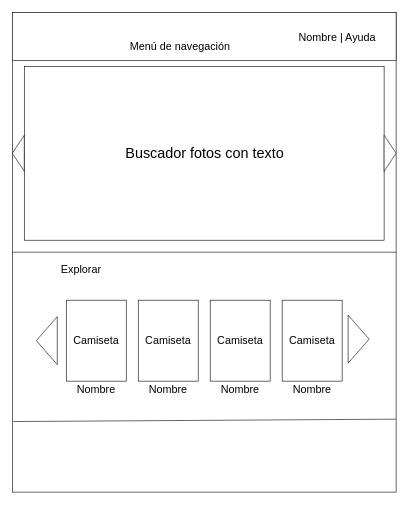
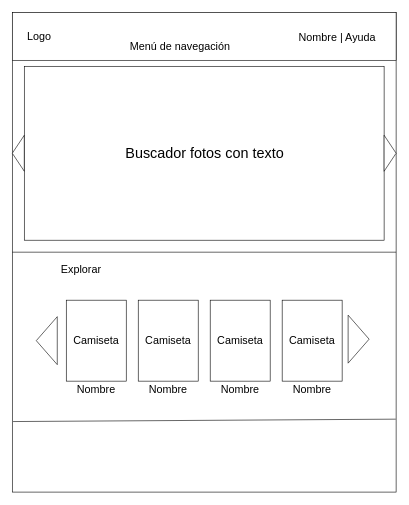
  <mxCell id="0" />
  <mxCell id="1" parent="0" />
  <mxCell id="2" value="" style="rounded=0;whiteSpace=wrap;html=1;" parent="1" vertex="1"><mxGeometry x="20" y="20" width="640" height="800" as="geometry" /></mxCell>
  <mxCell id="3" value="" style="rounded=0;whiteSpace=wrap;html=1;" parent="1" vertex="1"><mxGeometry x="20" y="20" width="640" height="80" as="geometry" /></mxCell>
+ <mxCell id="4" value="&lt;font style=&quot;font-size: 18px&quot;&gt;Logo&lt;/font&gt;" style="text;html=1;strokeColor=none;fillColor=none;align=center;verticalAlign=middle;whiteSpace=wrap;rounded=0;" parent="1" vertex="1"><mxGeometry x="30" y="35" width="70" height="50" as="geometry" /></mxCell>
  <mxCell id="5" value="" style="endArrow=none;html=1;fontSize=24;exitX=0.002;exitY=0.853;exitDx=0;exitDy=0;exitPerimeter=0;entryX=0.999;entryY=0.848;entryDx=0;entryDy=0;entryPerimeter=0;" parent="1" source="2" target="2" edge="1"><mxGeometry width="50" height="50" relative="1" as="geometry"><mxPoint x="300" y="450" as="sourcePoint" /><mxPoint x="350" y="400" as="targetPoint" /></mxGeometry></mxCell>
  <mxCell id="6" value="&lt;font style=&quot;font-size: 18px&quot;&gt;Menú de navegación&lt;/font&gt;" style="text;html=1;strokeColor=none;fillColor=none;align=center;verticalAlign=middle;whiteSpace=wrap;rounded=0;fontSize=24;" parent="1" vertex="1"><mxGeometry x="170" y="60" width="260" height="30" as="geometry" /></mxCell>
  <mxCell id="7" value="&lt;font style=&quot;font-size: 18px&quot;&gt;Nombre | Ayuda&lt;/font&gt;" style="text;html=1;strokeColor=none;fillColor=none;align=center;verticalAlign=middle;whiteSpace=wrap;rounded=0;fontSize=24;" parent="1" vertex="1"><mxGeometry x="470" y="45" width="184" height="30" as="geometry" /></mxCell>
  <mxCell id="8" value="" style="endArrow=none;html=1;fontSize=18;exitX=0;exitY=0.5;exitDx=0;exitDy=0;entryX=1;entryY=0.5;entryDx=0;entryDy=0;" parent="1" source="2" target="2" edge="1"><mxGeometry width="50" height="50" relative="1" as="geometry"><mxPoint x="300" y="340" as="sourcePoint" /><mxPoint x="350" y="290" as="targetPoint" /></mxGeometry></mxCell>
  <mxCell id="9" value="Explorar" style="text;html=1;strokeColor=none;fillColor=none;align=center;verticalAlign=middle;whiteSpace=wrap;rounded=0;fontSize=18;" parent="1" vertex="1"><mxGeometry x="45" y="425" width="180" height="50" as="geometry" /></mxCell>
  <mxCell id="10" value="" style="rounded=0;whiteSpace=wrap;html=1;fontSize=18;" parent="1" vertex="1"><mxGeometry x="40" y="110" width="600" height="290" as="geometry" /></mxCell>
  <mxCell id="11" value="Buscador fotos con texto" style="text;html=1;strokeColor=none;fillColor=none;align=center;verticalAlign=middle;whiteSpace=wrap;rounded=0;fontSize=24;" parent="1" vertex="1"><mxGeometry x="52" y="115" width="578" height="280" as="geometry" /></mxCell>
  <mxCell id="12" value="" style="rounded=0;whiteSpace=wrap;html=1;fontSize=18;" parent="1" vertex="1"><mxGeometry x="110" y="500" width="100" height="135" as="geometry" /></mxCell>
  <mxCell id="13" value="" style="rounded=0;whiteSpace=wrap;html=1;fontSize=18;" parent="1" vertex="1"><mxGeometry x="230" y="500" width="100" height="135" as="geometry" /></mxCell>
  <mxCell id="14" value="" style="rounded=0;whiteSpace=wrap;html=1;fontSize=18;" parent="1" vertex="1"><mxGeometry x="350" y="500" width="100" height="135" as="geometry" /></mxCell>
  <mxCell id="15" value="" style="rounded=0;whiteSpace=wrap;html=1;fontSize=18;" parent="1" vertex="1"><mxGeometry x="470" y="500" width="100" height="135" as="geometry" /></mxCell>
  <mxCell id="16" value="Camiseta" style="text;html=1;strokeColor=none;fillColor=none;align=center;verticalAlign=middle;whiteSpace=wrap;rounded=0;fontSize=18;" parent="1" vertex="1"><mxGeometry x="115" y="552.5" width="90" height="30" as="geometry" /></mxCell>
  <mxCell id="17" value="Camiseta" style="text;html=1;strokeColor=none;fillColor=none;align=center;verticalAlign=middle;whiteSpace=wrap;rounded=0;fontSize=18;" parent="1" vertex="1"><mxGeometry x="235" y="552.5" width="90" height="30" as="geometry" /></mxCell>
  <mxCell id="18" value="Camiseta" style="text;html=1;strokeColor=none;fillColor=none;align=center;verticalAlign=middle;whiteSpace=wrap;rounded=0;fontSize=18;" parent="1" vertex="1"><mxGeometry x="355" y="552.5" width="90" height="30" as="geometry" /></mxCell>
  <mxCell id="19" value="Camiseta" style="text;html=1;strokeColor=none;fillColor=none;align=center;verticalAlign=middle;whiteSpace=wrap;rounded=0;fontSize=18;" parent="1" vertex="1"><mxGeometry x="475" y="552.5" width="90" height="30" as="geometry" /></mxCell>
  <mxCell id="20" value="Nombre" style="text;html=1;strokeColor=none;fillColor=none;align=center;verticalAlign=middle;whiteSpace=wrap;rounded=0;fontSize=18;" parent="1" vertex="1"><mxGeometry x="130" y="635" width="60" height="30" as="geometry" /></mxCell>
  <mxCell id="21" value="Nombre" style="text;html=1;strokeColor=none;fillColor=none;align=center;verticalAlign=middle;whiteSpace=wrap;rounded=0;fontSize=18;" parent="1" vertex="1"><mxGeometry x="250" y="635" width="60" height="30" as="geometry" /></mxCell>
  <mxCell id="22" value="Nombre" style="text;html=1;strokeColor=none;fillColor=none;align=center;verticalAlign=middle;whiteSpace=wrap;rounded=0;fontSize=18;" parent="1" vertex="1"><mxGeometry x="370" y="635" width="60" height="30" as="geometry" /></mxCell>
  <mxCell id="23" value="Nombre" style="text;html=1;strokeColor=none;fillColor=none;align=center;verticalAlign=middle;whiteSpace=wrap;rounded=0;fontSize=18;" parent="1" vertex="1"><mxGeometry x="490" y="635" width="60" height="30" as="geometry" /></mxCell>
  <mxCell id="24" value="" style="triangle;whiteSpace=wrap;html=1;fontSize=18;direction=west;" parent="1" vertex="1"><mxGeometry x="60" y="527.5" width="35" height="80" as="geometry" /></mxCell>
  <mxCell id="25" value="" style="triangle;whiteSpace=wrap;html=1;fontSize=18;direction=east;" parent="1" vertex="1"><mxGeometry x="580" y="525" width="35" height="80" as="geometry" /></mxCell>
  <mxCell id="26" value="" style="triangle;whiteSpace=wrap;html=1;" parent="1" vertex="1"><mxGeometry x="640" y="225" width="20" height="60" as="geometry" /></mxCell>
  <mxCell id="27" value="" style="triangle;whiteSpace=wrap;html=1;direction=west;" parent="1" vertex="1"><mxGeometry x="20" y="225" width="20" height="60" as="geometry" /></mxCell>
